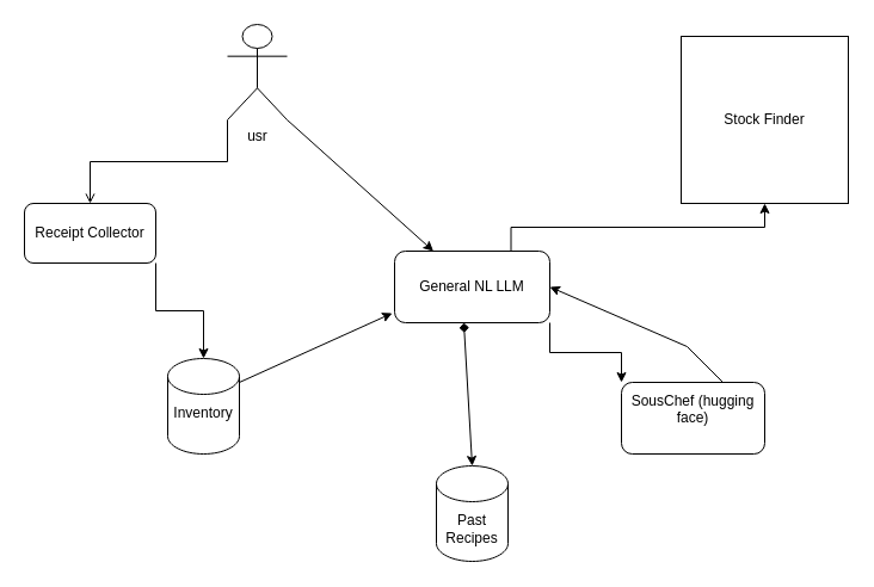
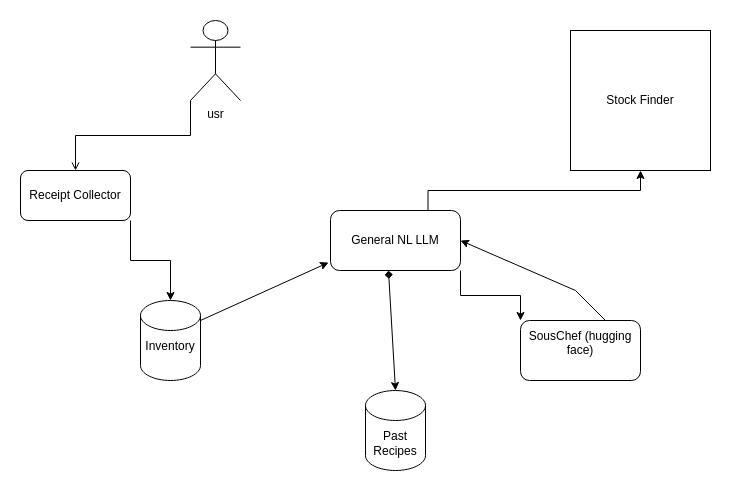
  <mxCell id="0" />
  <mxCell id="1" parent="0" />
  <mxCell id="2" style="edgeStyle=orthogonalEdgeStyle;rounded=0;orthogonalLoop=1;jettySize=auto;html=1;exitX=0;exitY=1;exitDx=0;exitDy=0;exitPerimeter=0;entryX=0.5;entryY=0;entryDx=0;entryDy=0;endArrow=open;" edge="1" parent="1" source="3" target="13"><mxGeometry relative="1" as="geometry" /></mxCell>
  <mxCell id="3" value="usr&lt;div&gt;&lt;br&gt;&lt;/div&gt;" style="shape=umlActor;verticalLabelPosition=bottom;verticalAlign=top;html=1;outlineConnect=0;" vertex="1" parent="1"><mxGeometry x="190" y="20" width="50" height="80" as="geometry" /></mxCell>
  <mxCell id="4" style="edgeStyle=orthogonalEdgeStyle;rounded=0;orthogonalLoop=1;jettySize=auto;html=1;exitX=1;exitY=1;exitDx=0;exitDy=0;entryX=0;entryY=0;entryDx=0;entryDy=0;" edge="1" parent="1" source="7" target="11"><mxGeometry relative="1" as="geometry" /></mxCell>
  <mxCell id="5" style="edgeStyle=orthogonalEdgeStyle;rounded=0;orthogonalLoop=1;jettySize=auto;html=1;exitX=0.5;exitY=1;exitDx=0;exitDy=0;entryX=0.5;entryY=1;entryDx=0;entryDy=0;" edge="1" parent="1" source="7" target="7"><mxGeometry relative="1" as="geometry" /></mxCell>
  <mxCell id="6" style="edgeStyle=orthogonalEdgeStyle;rounded=0;orthogonalLoop=1;jettySize=auto;html=1;exitX=0.75;exitY=0;exitDx=0;exitDy=0;" edge="1" parent="1" source="7" target="17"><mxGeometry relative="1" as="geometry" /></mxCell>
  <mxCell id="7" value="General NL LLM" style="rounded=1;whiteSpace=wrap;html=1;" vertex="1" parent="1"><mxGeometry x="330" y="210" width="130" height="60" as="geometry" /></mxCell>
  <mxCell id="8" value="Inventory&lt;div&gt;&lt;br&gt;&lt;/div&gt;" style="shape=cylinder3;whiteSpace=wrap;html=1;boundedLbl=1;backgroundOutline=1;size=15;" vertex="1" parent="1"><mxGeometry x="140" y="300" width="60" height="80" as="geometry" /></mxCell>
  <mxCell id="9" value="" style="endArrow=classic;html=1;rounded=0;entryX=-0.015;entryY=0.867;entryDx=0;entryDy=0;entryPerimeter=0;" edge="1" parent="1" target="7"><mxGeometry width="50" height="50" relative="1" as="geometry"><mxPoint x="200" y="320" as="sourcePoint" /><mxPoint x="250" y="270" as="targetPoint" /></mxGeometry></mxCell>
- <mxCell id="10" value="" style="endArrow=classic;html=1;rounded=0;entryX=0.25;entryY=0;entryDx=0;entryDy=0;exitX=1;exitY=1;exitDx=0;exitDy=0;exitPerimeter=0;" edge="1" parent="1" source="3" target="7"><mxGeometry width="50" height="50" relative="1" as="geometry"><mxPoint x="280" y="100" as="sourcePoint" /><mxPoint x="418" y="52" as="targetPoint" /></mxGeometry></mxCell>
  <mxCell id="11" value="SousChef (hugging face)&lt;div&gt;&lt;br&gt;&lt;/div&gt;" style="rounded=1;whiteSpace=wrap;html=1;" vertex="1" parent="1"><mxGeometry x="520" y="320" width="120" height="60" as="geometry" /></mxCell>
  <mxCell id="12" value="" style="endArrow=classic;html=1;rounded=0;entryX=1;entryY=0.5;entryDx=0;entryDy=0;" edge="1" parent="1" target="7"><mxGeometry width="50" height="50" relative="1" as="geometry"><mxPoint x="605" y="320" as="sourcePoint" /><mxPoint x="555" y="270" as="targetPoint" /><Array as="points"><mxPoint x="575" y="290" /></Array></mxGeometry></mxCell>
  <mxCell id="13" value="Receipt Collector" style="rounded=1;whiteSpace=wrap;html=1;" vertex="1" parent="1"><mxGeometry x="20" y="170" width="110" height="50" as="geometry" /></mxCell>
  <mxCell id="14" style="edgeStyle=orthogonalEdgeStyle;rounded=0;orthogonalLoop=1;jettySize=auto;html=1;exitX=1;exitY=1;exitDx=0;exitDy=0;entryX=0.5;entryY=0;entryDx=0;entryDy=0;entryPerimeter=0;" edge="1" parent="1" source="13" target="8"><mxGeometry relative="1" as="geometry" /></mxCell>
  <mxCell id="15" value="Past Recipes" style="shape=cylinder3;whiteSpace=wrap;html=1;boundedLbl=1;backgroundOutline=1;size=15;" vertex="1" parent="1"><mxGeometry x="365" y="390" width="60" height="80" as="geometry" /></mxCell>
  <mxCell id="16" value="" style="endArrow=diamond;startArrow=classic;html=1;rounded=0;entryX=0.446;entryY=1;entryDx=0;entryDy=0;entryPerimeter=0;exitX=0.5;exitY=0;exitDx=0;exitDy=0;exitPerimeter=0;" edge="1" parent="1" source="15" target="7"><mxGeometry width="50" height="50" relative="1" as="geometry"><mxPoint x="375" y="375" as="sourcePoint" /><mxPoint x="425" y="325" as="targetPoint" /></mxGeometry></mxCell>
  <mxCell id="17" value="Stock Finder" style="whiteSpace=wrap;html=1;aspect=fixed;" vertex="1" parent="1"><mxGeometry x="570" y="30" width="140" height="140" as="geometry" /></mxCell>
